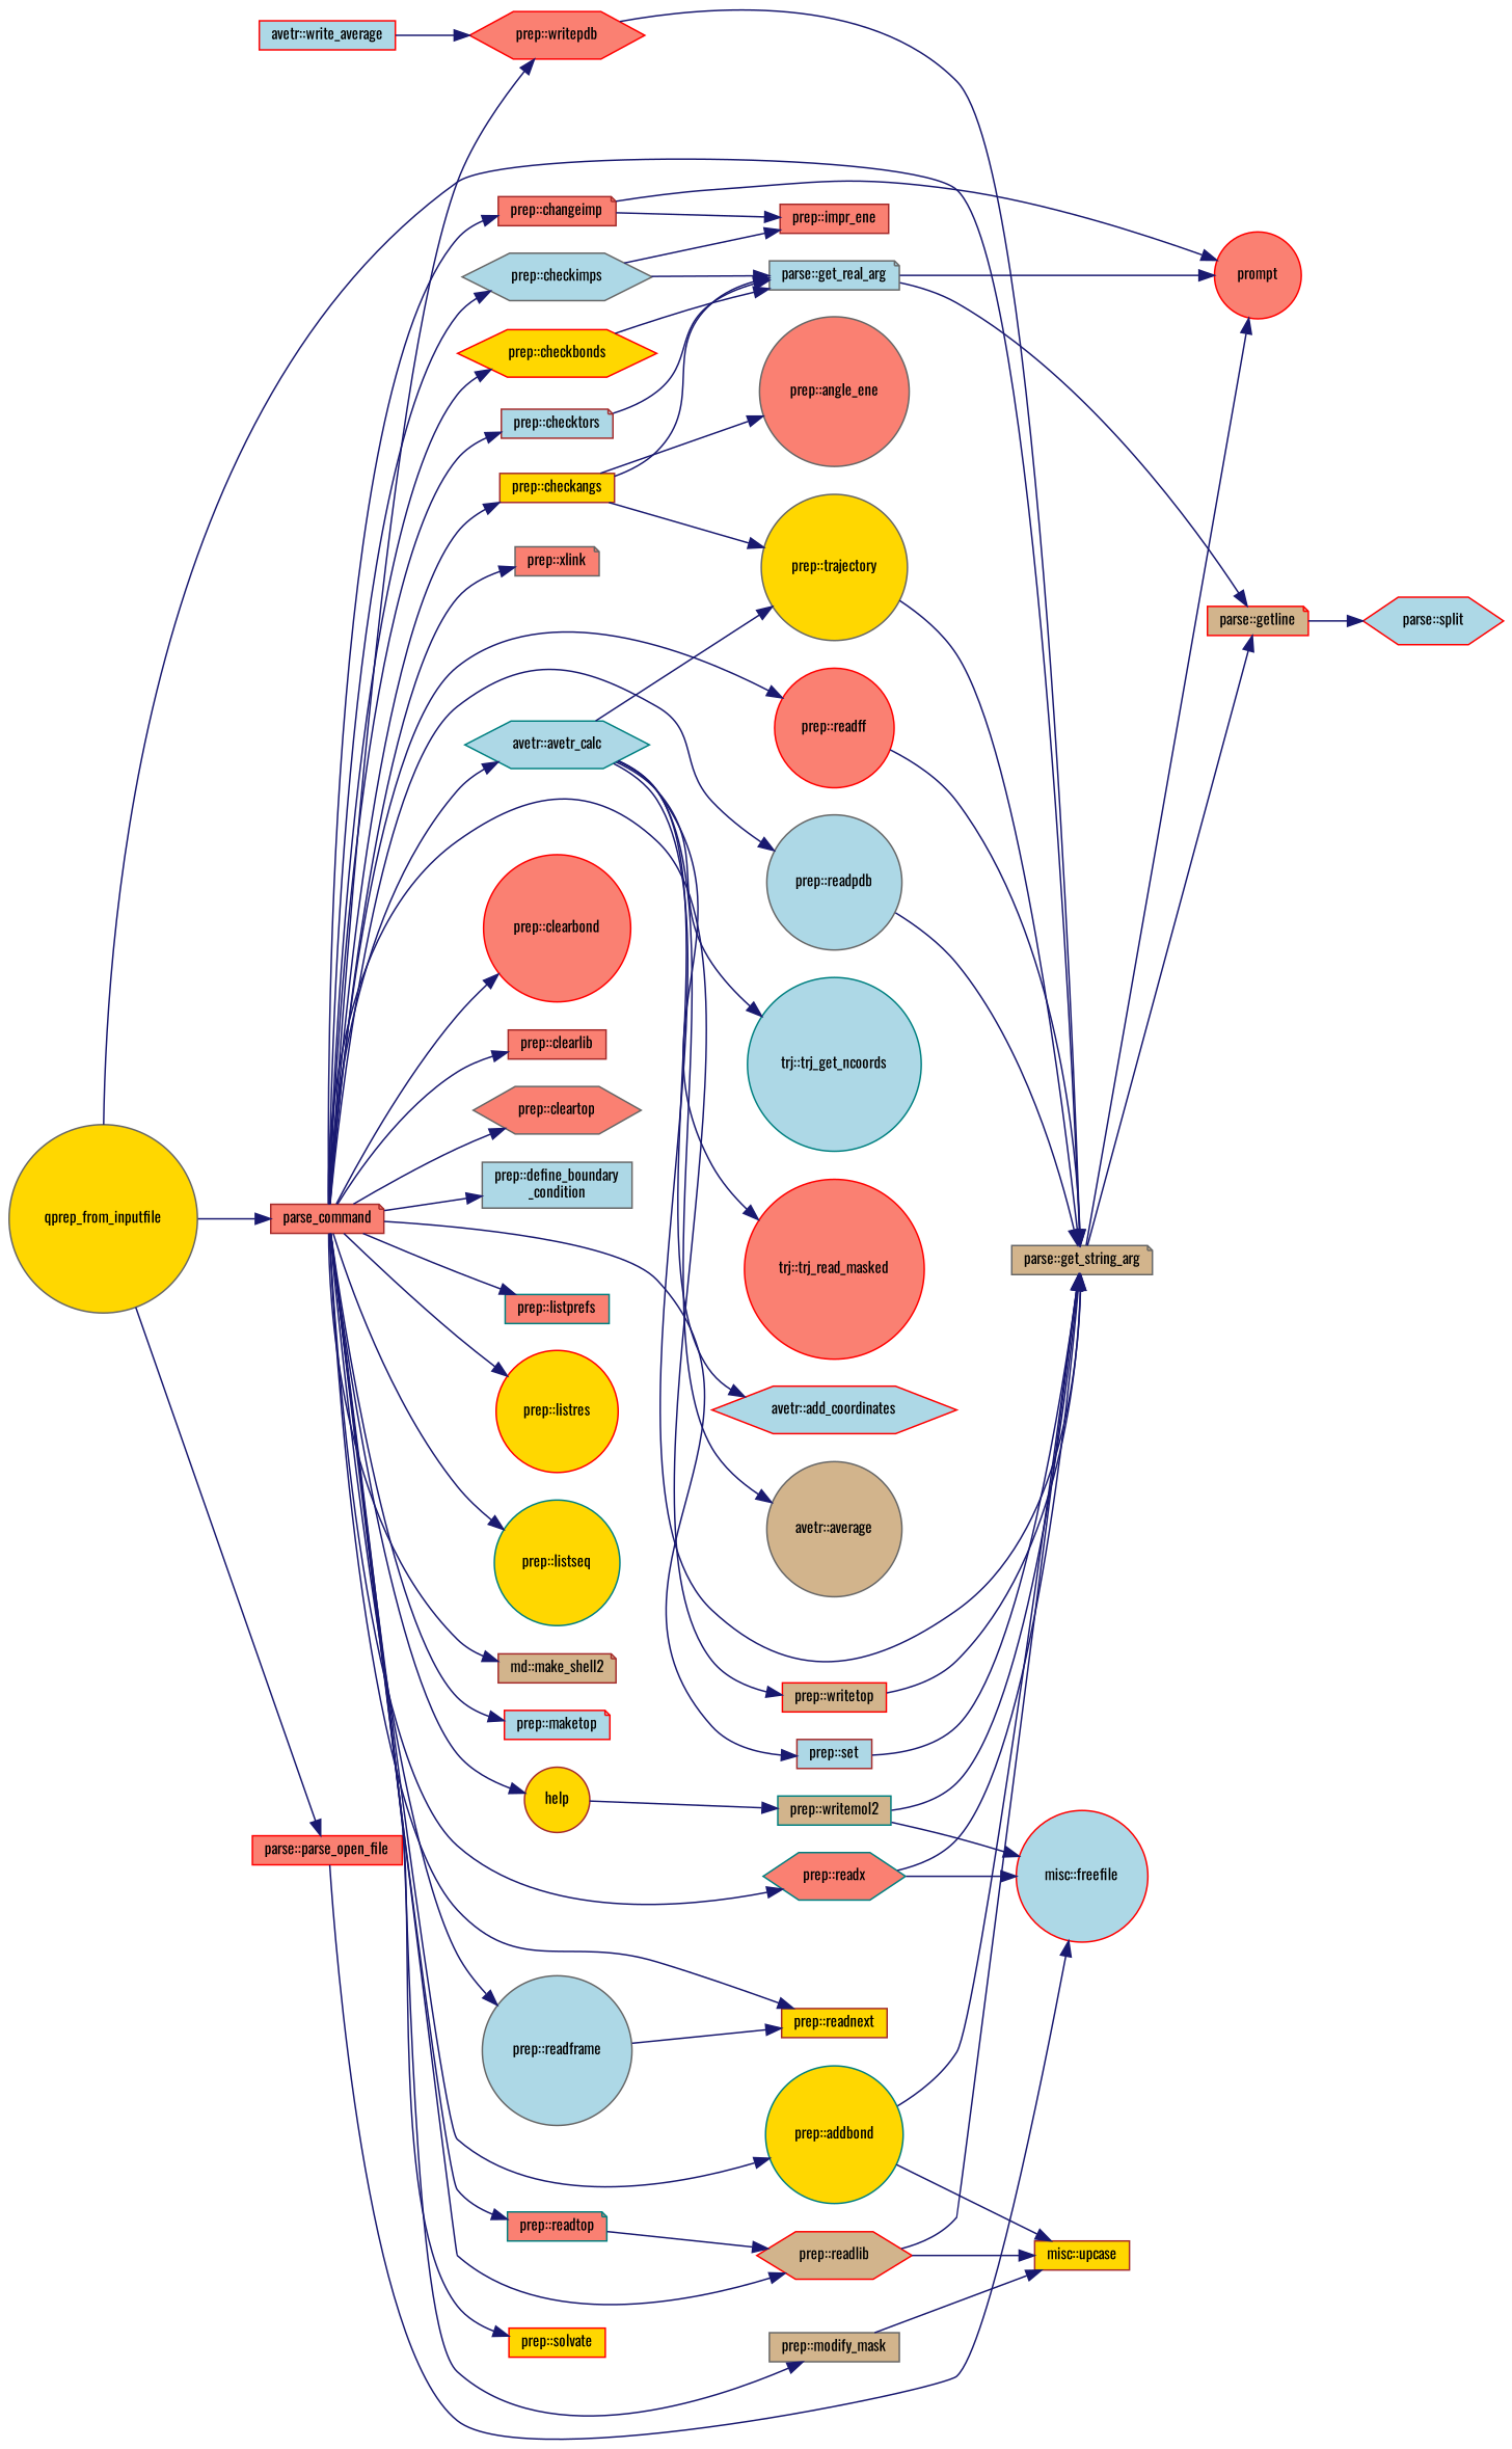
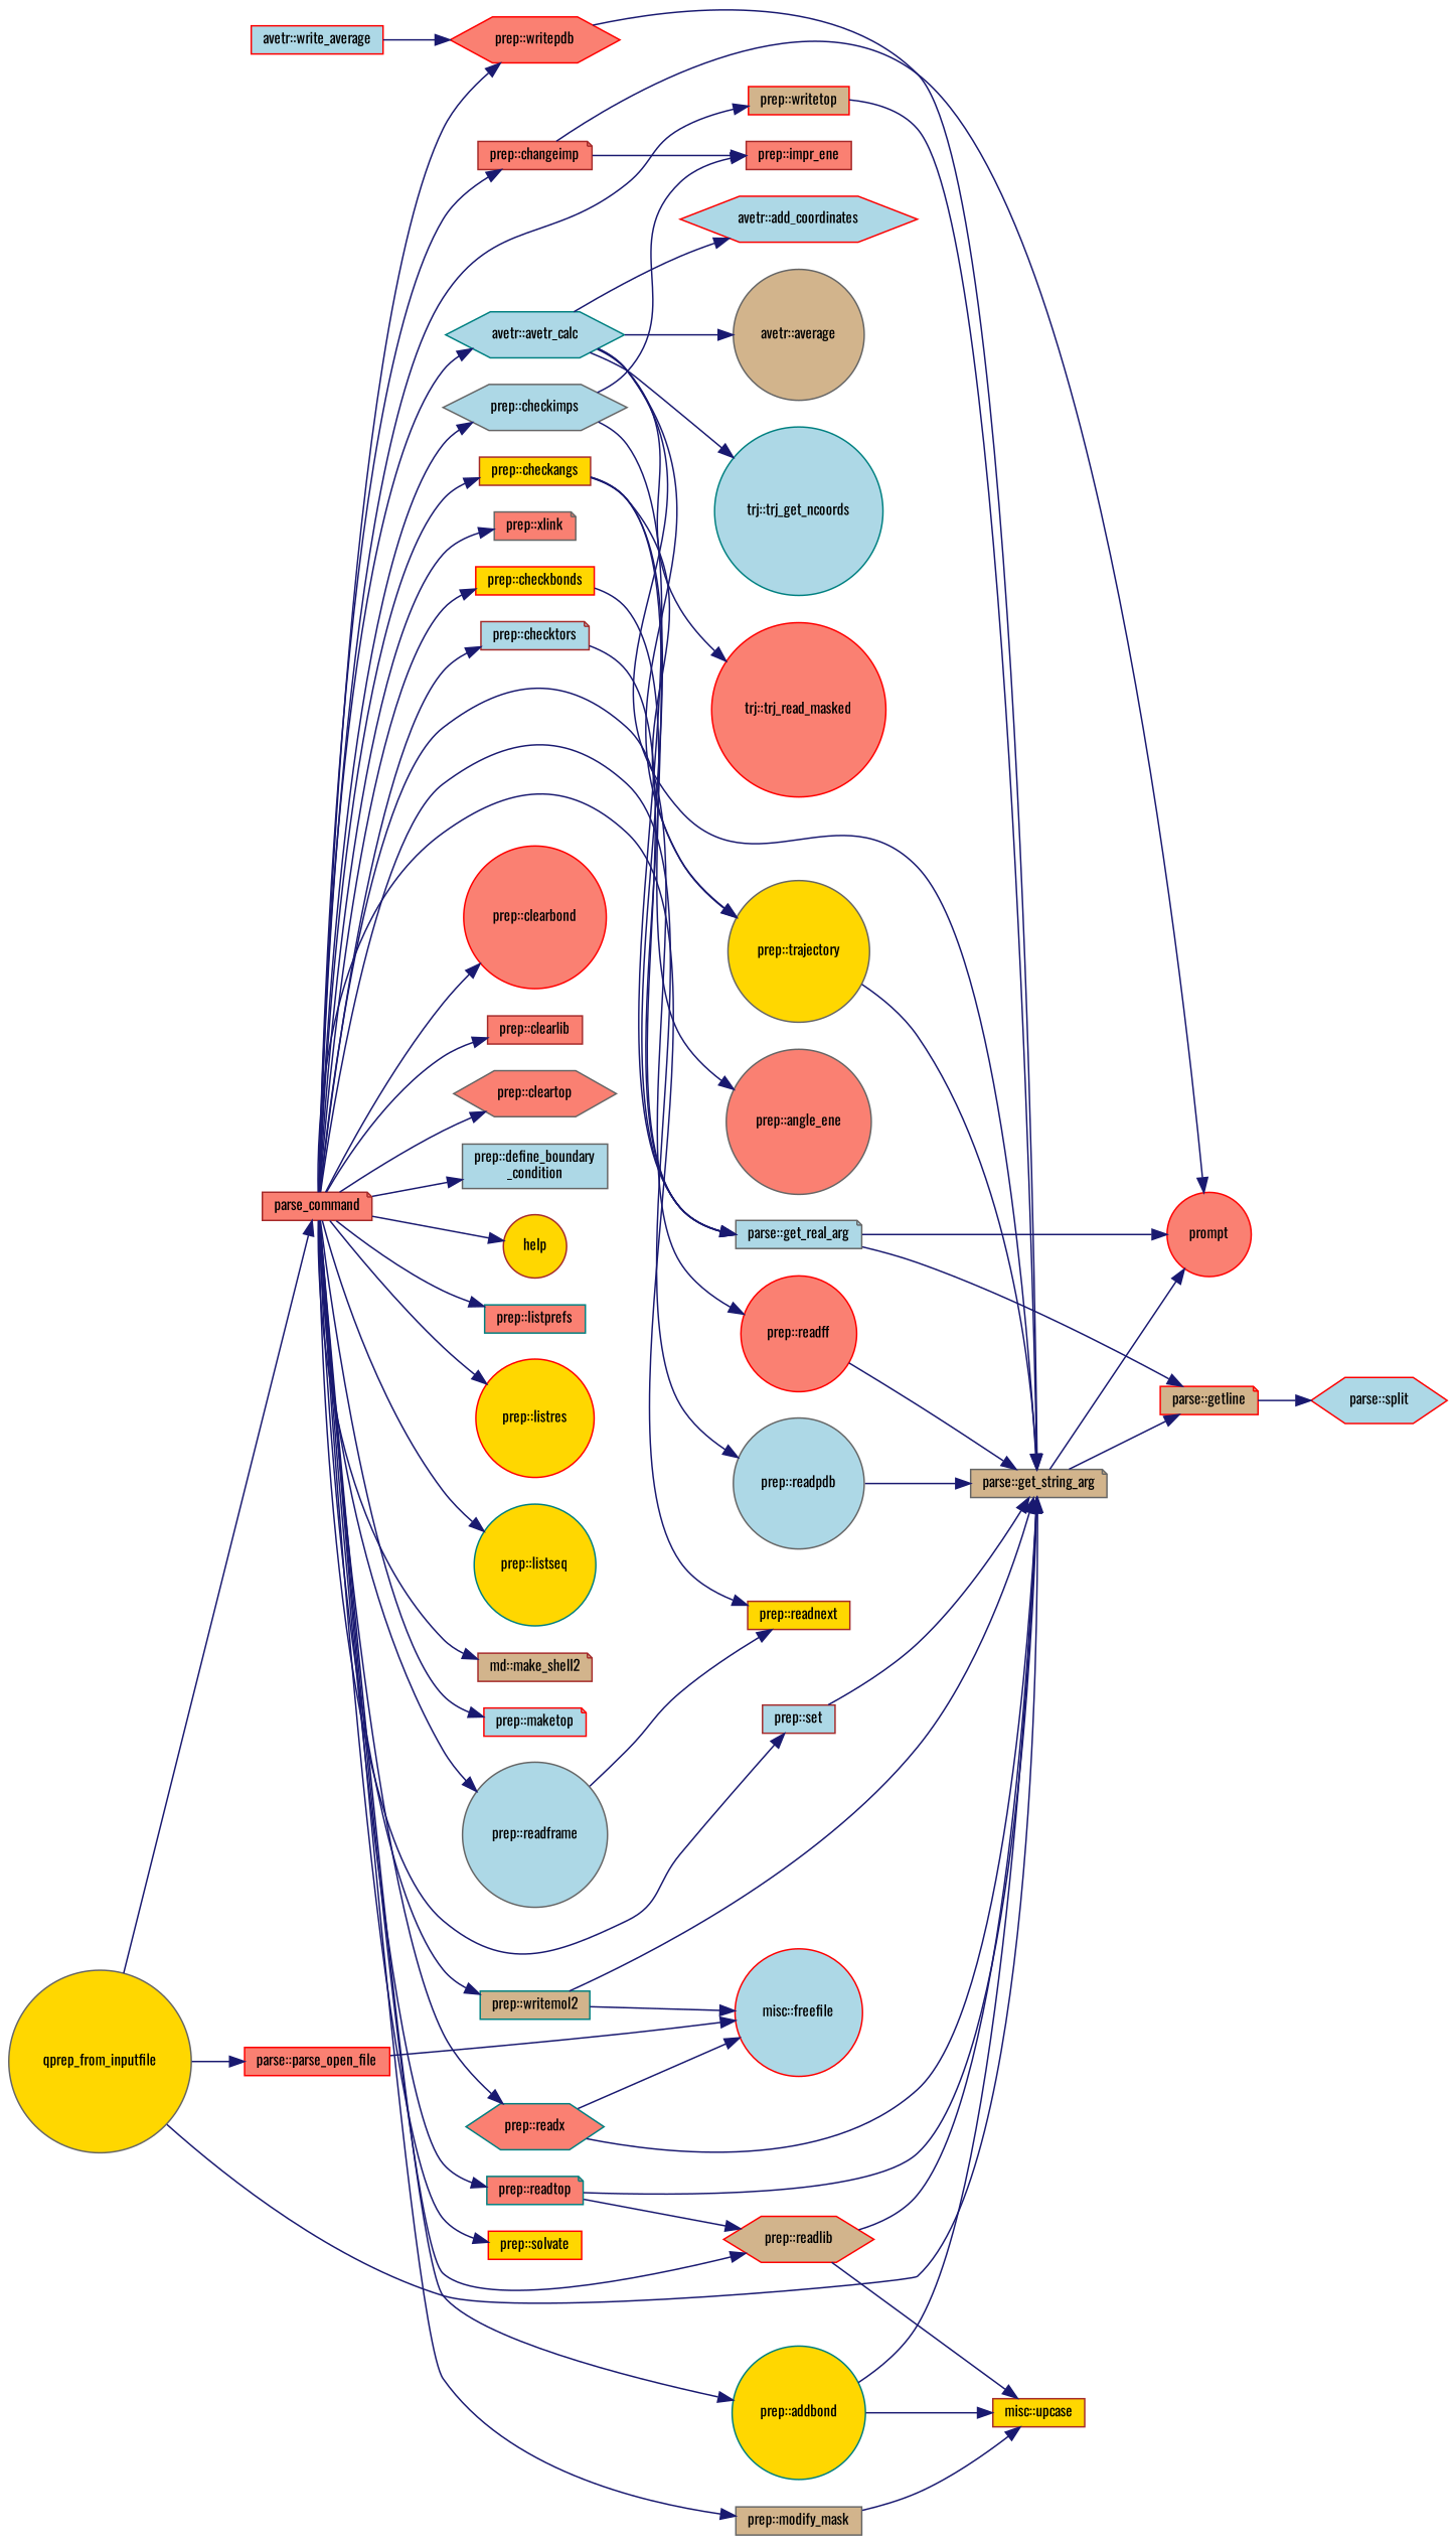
  digraph {
    fontname=Oswald
    rankdir=LR
    node [color=red fillcolor=salmon fontname=Oswald fontsize=10 shape=circle style=filled]
    edge [color=midnightblue fontname=Oswald fontsize=10 labelfontname=Helvetica labelfontsize=10 style=solid]
    n1 [color=gray40 fillcolor=gold fontcolor=black height=0.2 label=qprep_from_inputfile width=0.4]
    n2 [color=gray40 fillcolor=tan height=0.2 label="parse::get_string_arg" shape=note width=0.4]
    n3 [color=brown height=0.2 label=parse_command shape=note width=0.4]
    n4 [height=0.2 label="parse::parse_open_file" shape=box width=0.4]
    n5 [height=0.2 label=prompt width=0.4]
    n6 [fillcolor=tan height=0.2 label="parse::getline" shape=note width=0.4]
    n7 [color=teal fillcolor=gold height=0.2 label="prep::addbond" width=0.4]
    n8 [color=teal fillcolor=lightblue height=0.2 label="avetr::avetr_calc" shape=hexagon width=0.4]
    n9 [height=0.2 label="prep::writepdb" shape=hexagon width=0.4]
    n10 [color=brown height=0.2 label="prep::changeimp" shape=note width=0.4]
    n11 [color=brown fillcolor=gold height=0.2 label="prep::checkangs" shape=box width=0.4]
-   n12 [fillcolor=gold height=0.2 label="prep::checkbonds" shape=hexagon width=0.4]
+   n12 [fillcolor=gold height=0.2 label="prep::checkbonds" shape=box width=0.4]
    n13 [color=gray40 fillcolor=lightblue height=0.2 label="prep::checkimps" shape=hexagon width=0.4]
    n14 [color=brown fillcolor=lightblue height=0.2 label="prep::checktors" shape=note width=0.4]
    n15 [height=0.2 label="prep::clearbond" width=0.4]
    n16 [color=brown height=0.2 label="prep::clearlib" shape=box width=0.4]
    n17 [color=gray40 height=0.2 label="prep::cleartop" shape=hexagon width=0.4]
    n18 [color=gray40 fillcolor=lightblue height=0.2 label="prep::define_boundary\l_condition" shape=box width=0.4]
    n19 [color=brown fillcolor=gold height=0.2 label=help width=0.4]
    n20 [color=teal height=0.2 label="prep::listprefs" shape=box width=0.4]
    n21 [fillcolor=gold height=0.2 label="prep::listres" width=0.4]
    n22 [color=teal fillcolor=gold height=0.2 label="prep::listseq" width=0.4]
    n23 [color=brown fillcolor=tan height=0.2 label="md::make_shell2" shape=note width=0.4]
    n24 [fillcolor=lightblue height=0.2 label="prep::maketop" shape=note width=0.4]
    n25 [color=gray40 fillcolor=tan height=0.2 label="prep::modify_mask" shape=box width=0.4]
    n26 [height=0.2 label="prep::readff" width=0.4]
    n27 [color=gray40 fillcolor=lightblue height=0.2 label="prep::readframe" width=0.4]
    n28 [color=brown fillcolor=gold height=0.2 label="prep::readnext" shape=box width=0.4]
    n29 [fillcolor=tan height=0.2 label="prep::readlib" shape=hexagon width=0.4]
    n30 [color=gray40 fillcolor=lightblue height=0.2 label="prep::readpdb" width=0.4]
    n31 [color=teal height=0.2 label="prep::readtop" shape=note width=0.4]
    n32 [color=teal height=0.2 label="prep::readx" shape=hexagon width=0.4]
    n33 [color=brown fillcolor=lightblue height=0.2 label="prep::set" shape=box width=0.4]
    n34 [fillcolor=gold height=0.2 label="prep::solvate" shape=box width=0.4]
    n35 [color=teal fillcolor=tan height=0.2 label="prep::writemol2" shape=box width=0.4]
    n36 [fillcolor=tan height=0.2 label="prep::writetop" shape=box width=0.4]
    n37 [color=gray40 height=0.2 label="prep::xlink" shape=note width=0.4]
    n38 [fillcolor=lightblue height=0.2 label="misc::freefile" width=0.4]
    n39 [fillcolor=lightblue height=0.2 label="parse::split" shape=hexagon width=0.4]
    n40 [color=brown fillcolor=gold height=0.2 label="misc::upcase" shape=box width=0.4]
    n41 [color=gray40 fillcolor=gold height=0.2 label="prep::trajectory" width=0.4]
    n42 [color=teal fillcolor=lightblue height=0.2 label="trj::trj_get_ncoords" width=0.4]
    n43 [height=0.2 label="trj::trj_read_masked" width=0.4]
    n44 [fillcolor=lightblue height=0.2 label="avetr::add_coordinates" shape=hexagon width=0.4]
    n45 [color=gray40 fillcolor=tan height=0.2 label="avetr::average" width=0.4]
    n46 [color=brown height=0.2 label="prep::impr_ene" shape=box width=0.4]
    n47 [color=gray40 fillcolor=lightblue height=0.2 label="parse::get_real_arg" shape=note width=0.4]
    n48 [color=gray40 height=0.2 label="prep::angle_ene" width=0.4]
    n49 [fillcolor=lightblue height=0.2 label="avetr::write_average" shape=box width=0.4]
    n1 -> n2
    n1 -> n3
    n1 -> n4
    n2 -> n5
    n2 -> n6
    n3 -> n7
    n3 -> n8
    n3 -> n9
    n3 -> n10
    n3 -> n11
    n3 -> n12
    n3 -> n13
    n3 -> n14
    n3 -> n15
    n3 -> n16
    n3 -> n17
    n3 -> n18
    n3 -> n19
    n3 -> n20
    n3 -> n21
    n3 -> n22
    n3 -> n23
    n3 -> n24
    n3 -> n25
    n3 -> n26
    n3 -> n27
    n3 -> n28
    n3 -> n29
    n3 -> n30
    n3 -> n31
    n3 -> n32
    n3 -> n33
    n3 -> n34
-   n19 -> n35
+   n3 -> n35
    n3 -> n36
    n3 -> n37
    n4 -> n38
    n6 -> n39
    n7 -> n2
    n7 -> n40
    n8 -> n2
    n8 -> n41
    n8 -> n42
    n8 -> n43
    n8 -> n44
    n8 -> n45
    n9 -> n2
    n10 -> n5
    n10 -> n46
    n11 -> n41
    n11 -> n47
    n11 -> n48
    n12 -> n47
    n13 -> n46
    n13 -> n47
    n14 -> n47
    n25 -> n40
    n26 -> n2
    n27 -> n28
    n29 -> n2
    n29 -> n40
    n30 -> n2
+   n31 -> n2
    n31 -> n29
    n32 -> n2
    n32 -> n38
    n33 -> n2
    n35 -> n2
    n35 -> n38
    n36 -> n2
    n41 -> n2
    n47 -> n5
    n47 -> n6
    n49 -> n9
  }
